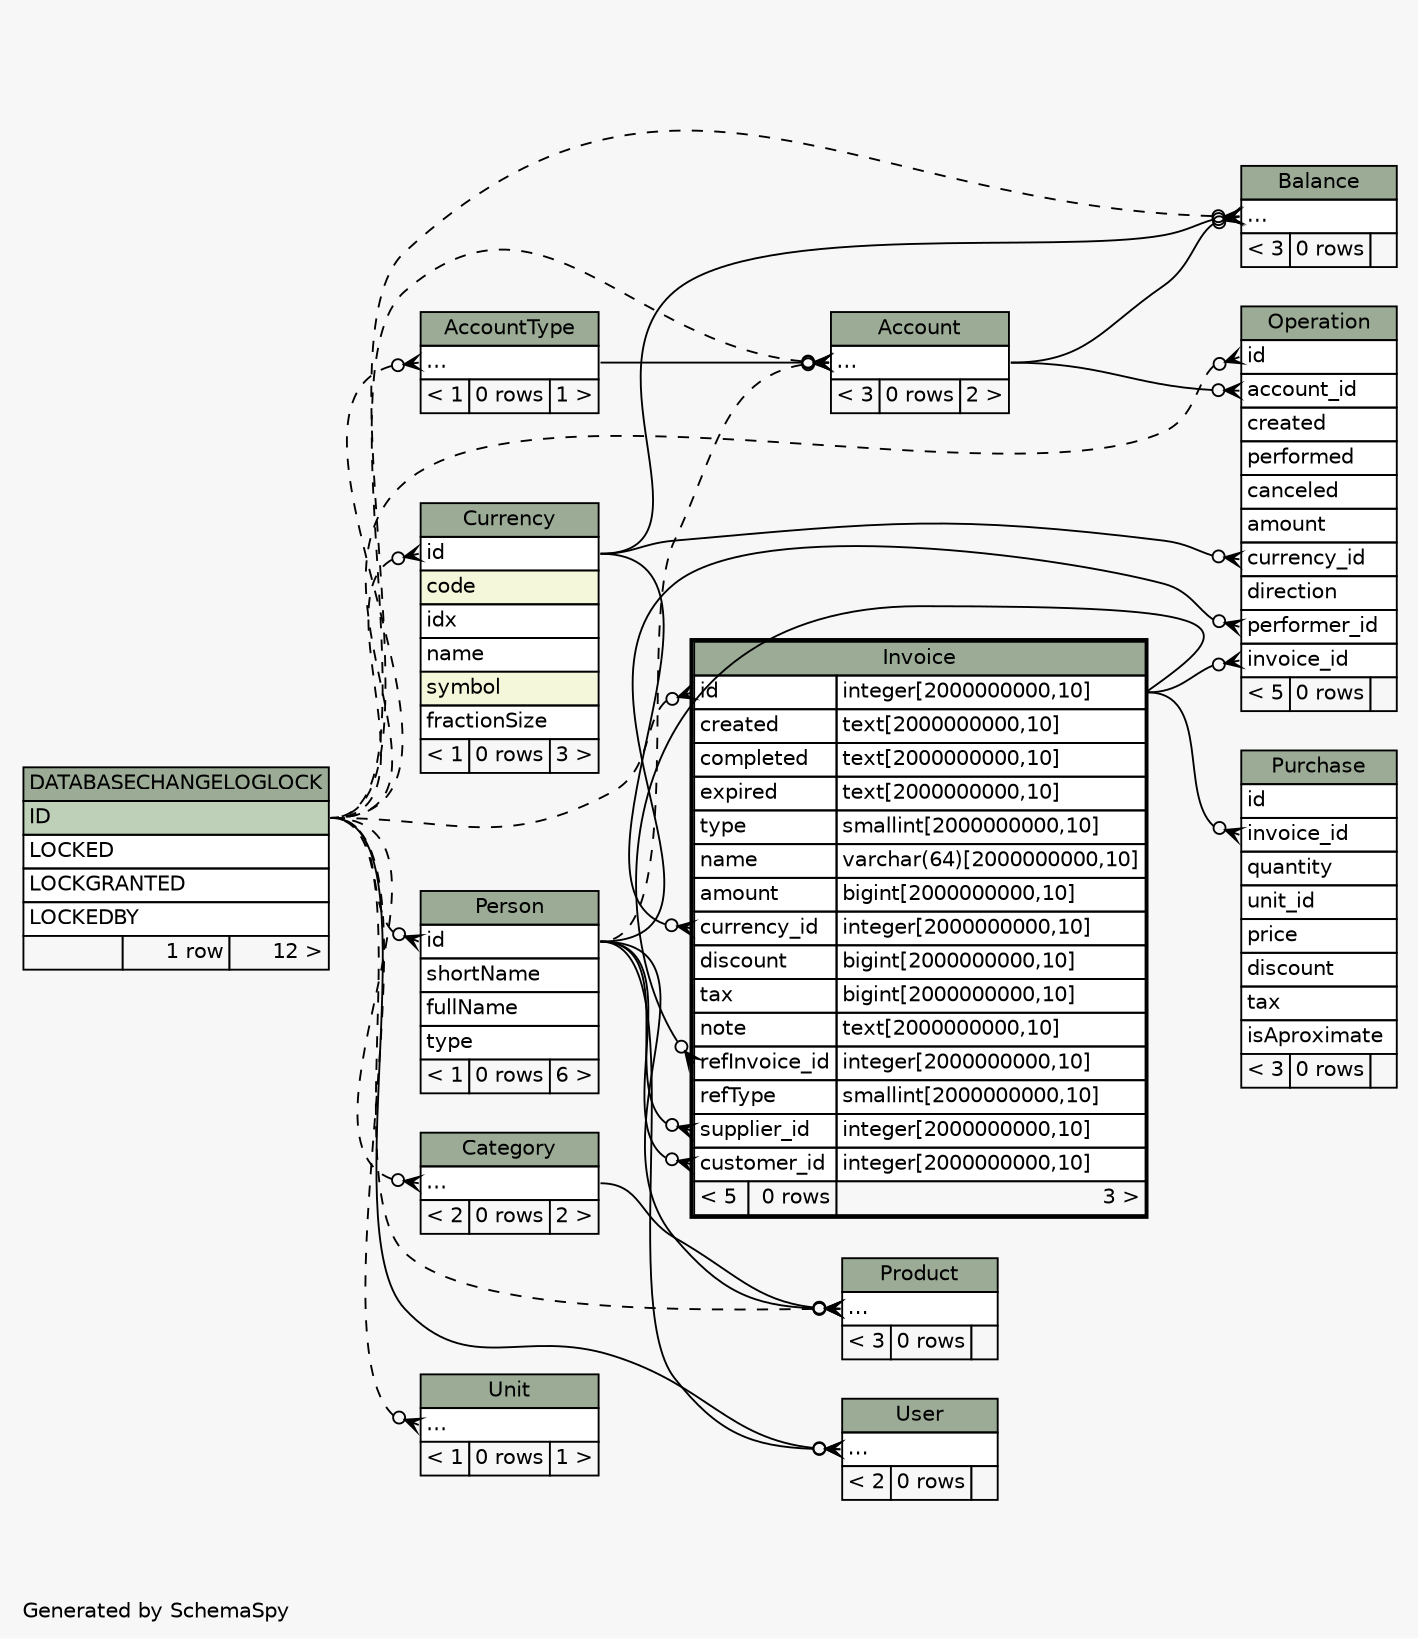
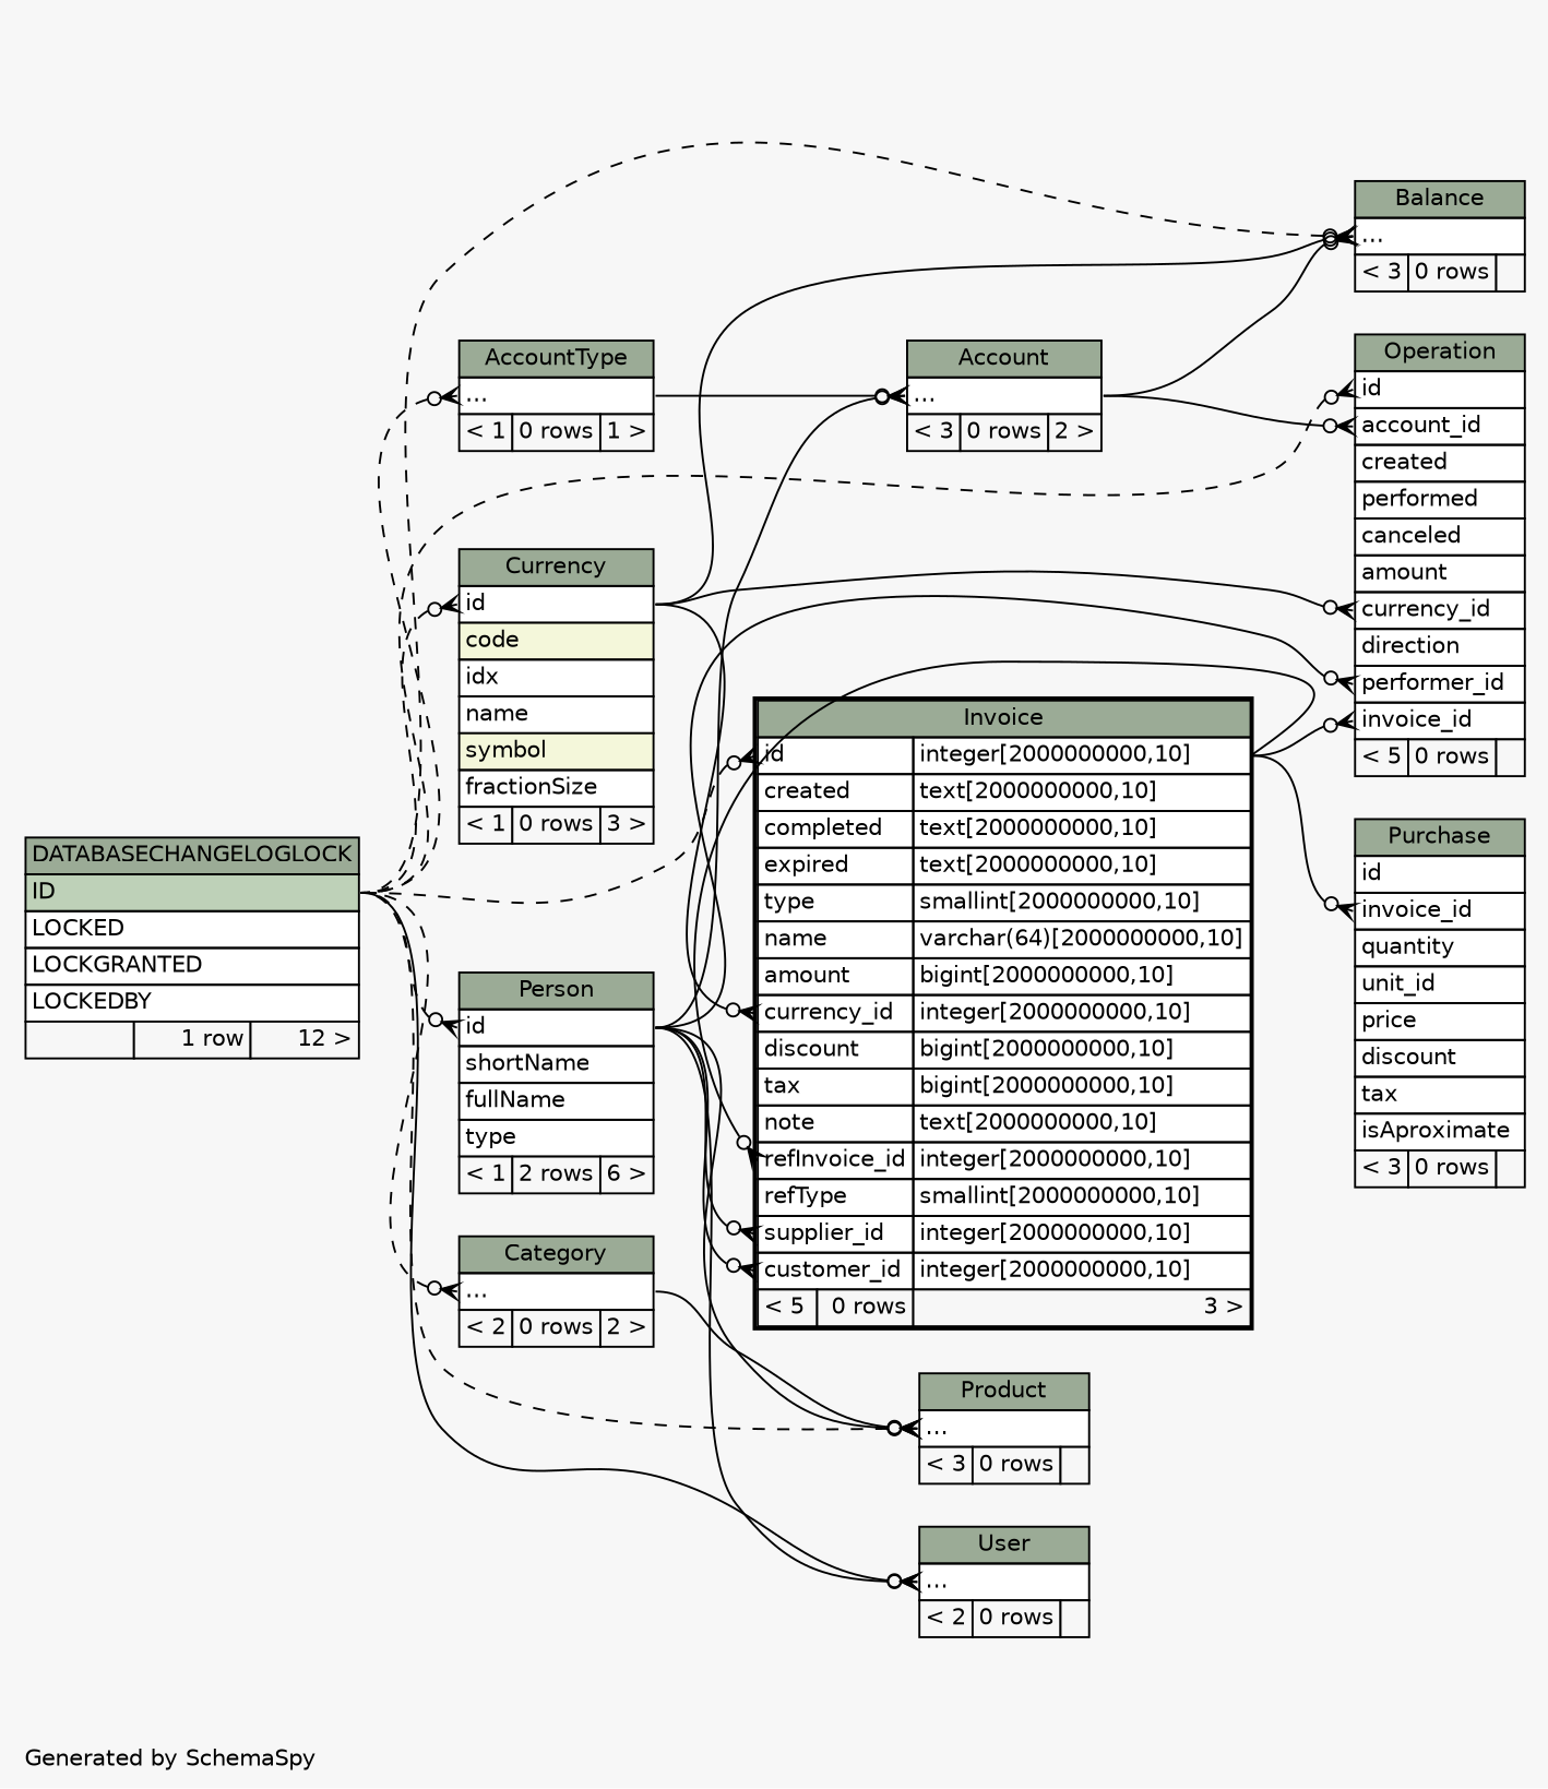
  digraph {
    bgcolor="#f7f7f7"
    fontname=Helvetica
    fontsize=11
    label="\nGenerated by SchemaSpy"
    labeljust=l
    nodesep=0.18
    rankdir=RL
    ranksep=0.46
    node [fontname=Helvetica fontsize=11 shape=plaintext]
    edge [arrowhead=none arrowsize=0.8 arrowtail=crowodot dir=back headport="ID:e" tailport="elipses:w"]
    n1 [label=<     <TABLE BORDER="0" CELLBORDER="1" CELLSPACING="0" BGCOLOR="#ffffff">       <TR><TD COLSPAN="3" BGCOLOR="#9bab96" ALIGN="CENTER">Account</TD></TR>       <TR><TD PORT="elipses" COLSPAN="3" ALIGN="LEFT">...</TD></TR>       <TR><TD ALIGN="LEFT" BGCOLOR="#f7f7f7">&lt; 3</TD><TD ALIGN="RIGHT" BGCOLOR="#f7f7f7">0 rows</TD><TD ALIGN="RIGHT" BGCOLOR="#f7f7f7">2 &gt;</TD></TR>     </TABLE>>]
    n2 [label=<     <TABLE BORDER="0" CELLBORDER="1" CELLSPACING="0" BGCOLOR="#ffffff">       <TR><TD COLSPAN="3" BGCOLOR="#9bab96" ALIGN="CENTER">DATABASECHANGELOGLOCK</TD></TR>       <TR><TD PORT="ID" COLSPAN="3" BGCOLOR="#bed1b8" ALIGN="LEFT">ID</TD></TR>       <TR><TD PORT="LOCKED" COLSPAN="3" ALIGN="LEFT">LOCKED</TD></TR>       <TR><TD PORT="LOCKGRANTED" COLSPAN="3" ALIGN="LEFT">LOCKGRANTED</TD></TR>       <TR><TD PORT="LOCKEDBY" COLSPAN="3" ALIGN="LEFT">LOCKEDBY</TD></TR>       <TR><TD ALIGN="LEFT" BGCOLOR="#f7f7f7">  </TD><TD ALIGN="RIGHT" BGCOLOR="#f7f7f7">1 row</TD><TD ALIGN="RIGHT" BGCOLOR="#f7f7f7">12 &gt;</TD></TR>     </TABLE>>]
-   n3 [label=<     <TABLE BORDER="0" CELLBORDER="1" CELLSPACING="0" BGCOLOR="#ffffff">       <TR><TD COLSPAN="3" BGCOLOR="#9bab96" ALIGN="CENTER">Person</TD></TR>       <TR><TD PORT="id" COLSPAN="3" ALIGN="LEFT">id</TD></TR>       <TR><TD PORT="shortName" COLSPAN="3" ALIGN="LEFT">shortName</TD></TR>       <TR><TD PORT="fullName" COLSPAN="3" ALIGN="LEFT">fullName</TD></TR>       <TR><TD PORT="type" COLSPAN="3" ALIGN="LEFT">type</TD></TR>       <TR><TD ALIGN="LEFT" BGCOLOR="#f7f7f7">&lt; 1</TD><TD ALIGN="RIGHT" BGCOLOR="#f7f7f7">0 rows</TD><TD ALIGN="RIGHT" BGCOLOR="#f7f7f7">6 &gt;</TD></TR>     </TABLE>>]
+   n3 [label=<     <TABLE BORDER="0" CELLBORDER="1" CELLSPACING="0" BGCOLOR="#ffffff">       <TR><TD COLSPAN="3" BGCOLOR="#9bab96" ALIGN="CENTER">Person</TD></TR>       <TR><TD PORT="id" COLSPAN="3" ALIGN="LEFT">id</TD></TR>       <TR><TD PORT="shortName" COLSPAN="3" ALIGN="LEFT">shortName</TD></TR>       <TR><TD PORT="fullName" COLSPAN="3" ALIGN="LEFT">fullName</TD></TR>       <TR><TD PORT="type" COLSPAN="3" ALIGN="LEFT">type</TD></TR>       <TR><TD ALIGN="LEFT" BGCOLOR="#f7f7f7">&lt; 1</TD><TD ALIGN="RIGHT" BGCOLOR="#f7f7f7">2 rows</TD><TD ALIGN="RIGHT" BGCOLOR="#f7f7f7">6 &gt;</TD></TR>     </TABLE>>]
    n4 [label=<     <TABLE BORDER="0" CELLBORDER="1" CELLSPACING="0" BGCOLOR="#ffffff">       <TR><TD COLSPAN="3" BGCOLOR="#9bab96" ALIGN="CENTER">AccountType</TD></TR>       <TR><TD PORT="elipses" COLSPAN="3" ALIGN="LEFT">...</TD></TR>       <TR><TD ALIGN="LEFT" BGCOLOR="#f7f7f7">&lt; 1</TD><TD ALIGN="RIGHT" BGCOLOR="#f7f7f7">0 rows</TD><TD ALIGN="RIGHT" BGCOLOR="#f7f7f7">1 &gt;</TD></TR>     </TABLE>>]
    n5 [label=<     <TABLE BORDER="0" CELLBORDER="1" CELLSPACING="0" BGCOLOR="#ffffff">       <TR><TD COLSPAN="3" BGCOLOR="#9bab96" ALIGN="CENTER">Balance</TD></TR>       <TR><TD PORT="elipses" COLSPAN="3" ALIGN="LEFT">...</TD></TR>       <TR><TD ALIGN="LEFT" BGCOLOR="#f7f7f7">&lt; 3</TD><TD ALIGN="RIGHT" BGCOLOR="#f7f7f7">0 rows</TD><TD ALIGN="RIGHT" BGCOLOR="#f7f7f7">  </TD></TR>     </TABLE>>]
    n6 [label=<     <TABLE BORDER="0" CELLBORDER="1" CELLSPACING="0" BGCOLOR="#ffffff">       <TR><TD COLSPAN="3" BGCOLOR="#9bab96" ALIGN="CENTER">Currency</TD></TR>       <TR><TD PORT="id" COLSPAN="3" ALIGN="LEFT">id</TD></TR>       <TR><TD PORT="code" COLSPAN="3" BGCOLOR="#f4f7da" ALIGN="LEFT">code</TD></TR>       <TR><TD PORT="idx" COLSPAN="3" ALIGN="LEFT">idx</TD></TR>       <TR><TD PORT="name" COLSPAN="3" ALIGN="LEFT">name</TD></TR>       <TR><TD PORT="symbol" COLSPAN="3" BGCOLOR="#f4f7da" ALIGN="LEFT">symbol</TD></TR>       <TR><TD PORT="fractionSize" COLSPAN="3" ALIGN="LEFT">fractionSize</TD></TR>       <TR><TD ALIGN="LEFT" BGCOLOR="#f7f7f7">&lt; 1</TD><TD ALIGN="RIGHT" BGCOLOR="#f7f7f7">0 rows</TD><TD ALIGN="RIGHT" BGCOLOR="#f7f7f7">3 &gt;</TD></TR>     </TABLE>>]
    n7 [label=<     <TABLE BORDER="0" CELLBORDER="1" CELLSPACING="0" BGCOLOR="#ffffff">       <TR><TD COLSPAN="3" BGCOLOR="#9bab96" ALIGN="CENTER">Category</TD></TR>       <TR><TD PORT="elipses" COLSPAN="3" ALIGN="LEFT">...</TD></TR>       <TR><TD ALIGN="LEFT" BGCOLOR="#f7f7f7">&lt; 2</TD><TD ALIGN="RIGHT" BGCOLOR="#f7f7f7">0 rows</TD><TD ALIGN="RIGHT" BGCOLOR="#f7f7f7">2 &gt;</TD></TR>     </TABLE>>]
    n8 [label=<     <TABLE BORDER="2" CELLBORDER="1" CELLSPACING="0" BGCOLOR="#ffffff">       <TR><TD COLSPAN="3" BGCOLOR="#9bab96" ALIGN="CENTER">Invoice</TD></TR>       <TR><TD PORT="id" COLSPAN="2" ALIGN="LEFT">id</TD><TD PORT="id.type" ALIGN="LEFT">integer[2000000000,10]</TD></TR>       <TR><TD PORT="created" COLSPAN="2" ALIGN="LEFT">created</TD><TD PORT="created.type" ALIGN="LEFT">text[2000000000,10]</TD></TR>       <TR><TD PORT="completed" COLSPAN="2" ALIGN="LEFT">completed</TD><TD PORT="completed.type" ALIGN="LEFT">text[2000000000,10]</TD></TR>       <TR><TD PORT="expired" COLSPAN="2" ALIGN="LEFT">expired</TD><TD PORT="expired.type" ALIGN="LEFT">text[2000000000,10]</TD></TR>       <TR><TD PORT="type" COLSPAN="2" ALIGN="LEFT">type</TD><TD PORT="type.type" ALIGN="LEFT">smallint[2000000000,10]</TD></TR>       <TR><TD PORT="name" COLSPAN="2" ALIGN="LEFT">name</TD><TD PORT="name.type" ALIGN="LEFT">varchar(64)[2000000000,10]</TD></TR>       <TR><TD PORT="amount" COLSPAN="2" ALIGN="LEFT">amount</TD><TD PORT="amount.type" ALIGN="LEFT">bigint[2000000000,10]</TD></TR>       <TR><TD PORT="currency_id" COLSPAN="2" ALIGN="LEFT">currency_id</TD><TD PORT="currency_id.type" ALIGN="LEFT">integer[2000000000,10]</TD></TR>       <TR><TD PORT="discount" COLSPAN="2" ALIGN="LEFT">discount</TD><TD PORT="discount.type" ALIGN="LEFT">bigint[2000000000,10]</TD></TR>       <TR><TD PORT="tax" COLSPAN="2" ALIGN="LEFT">tax</TD><TD PORT="tax.type" ALIGN="LEFT">bigint[2000000000,10]</TD></TR>       <TR><TD PORT="note" COLSPAN="2" ALIGN="LEFT">note</TD><TD PORT="note.type" ALIGN="LEFT">text[2000000000,10]</TD></TR>       <TR><TD PORT="refInvoice_id" COLSPAN="2" ALIGN="LEFT">refInvoice_id</TD><TD PORT="refInvoice_id.type" ALIGN="LEFT">integer[2000000000,10]</TD></TR>       <TR><TD PORT="refType" COLSPAN="2" ALIGN="LEFT">refType</TD><TD PORT="refType.type" ALIGN="LEFT">smallint[2000000000,10]</TD></TR>       <TR><TD PORT="supplier_id" COLSPAN="2" ALIGN="LEFT">supplier_id</TD><TD PORT="supplier_id.type" ALIGN="LEFT">integer[2000000000,10]</TD></TR>       <TR><TD PORT="customer_id" COLSPAN="2" ALIGN="LEFT">customer_id</TD><TD PORT="customer_id.type" ALIGN="LEFT">integer[2000000000,10]</TD></TR>       <TR><TD ALIGN="LEFT" BGCOLOR="#f7f7f7">&lt; 5</TD><TD ALIGN="RIGHT" BGCOLOR="#f7f7f7">0 rows</TD><TD ALIGN="RIGHT" BGCOLOR="#f7f7f7">3 &gt;</TD></TR>     </TABLE>>]
    n9 [label=<     <TABLE BORDER="0" CELLBORDER="1" CELLSPACING="0" BGCOLOR="#ffffff">       <TR><TD COLSPAN="3" BGCOLOR="#9bab96" ALIGN="CENTER">Operation</TD></TR>       <TR><TD PORT="id" COLSPAN="3" ALIGN="LEFT">id</TD></TR>       <TR><TD PORT="account_id" COLSPAN="3" ALIGN="LEFT">account_id</TD></TR>       <TR><TD PORT="created" COLSPAN="3" ALIGN="LEFT">created</TD></TR>       <TR><TD PORT="performed" COLSPAN="3" ALIGN="LEFT">performed</TD></TR>       <TR><TD PORT="canceled" COLSPAN="3" ALIGN="LEFT">canceled</TD></TR>       <TR><TD PORT="amount" COLSPAN="3" ALIGN="LEFT">amount</TD></TR>       <TR><TD PORT="currency_id" COLSPAN="3" ALIGN="LEFT">currency_id</TD></TR>       <TR><TD PORT="direction" COLSPAN="3" ALIGN="LEFT">direction</TD></TR>       <TR><TD PORT="performer_id" COLSPAN="3" ALIGN="LEFT">performer_id</TD></TR>       <TR><TD PORT="invoice_id" COLSPAN="3" ALIGN="LEFT">invoice_id</TD></TR>       <TR><TD ALIGN="LEFT" BGCOLOR="#f7f7f7">&lt; 5</TD><TD ALIGN="RIGHT" BGCOLOR="#f7f7f7">0 rows</TD><TD ALIGN="RIGHT" BGCOLOR="#f7f7f7">  </TD></TR>     </TABLE>>]
    n10 [label=<     <TABLE BORDER="0" CELLBORDER="1" CELLSPACING="0" BGCOLOR="#ffffff">       <TR><TD COLSPAN="3" BGCOLOR="#9bab96" ALIGN="CENTER">Product</TD></TR>       <TR><TD PORT="elipses" COLSPAN="3" ALIGN="LEFT">...</TD></TR>       <TR><TD ALIGN="LEFT" BGCOLOR="#f7f7f7">&lt; 3</TD><TD ALIGN="RIGHT" BGCOLOR="#f7f7f7">0 rows</TD><TD ALIGN="RIGHT" BGCOLOR="#f7f7f7">  </TD></TR>     </TABLE>>]
    n11 [label=<     <TABLE BORDER="0" CELLBORDER="1" CELLSPACING="0" BGCOLOR="#ffffff">       <TR><TD COLSPAN="3" BGCOLOR="#9bab96" ALIGN="CENTER">Purchase</TD></TR>       <TR><TD PORT="id" COLSPAN="3" ALIGN="LEFT">id</TD></TR>       <TR><TD PORT="invoice_id" COLSPAN="3" ALIGN="LEFT">invoice_id</TD></TR>       <TR><TD PORT="quantity" COLSPAN="3" ALIGN="LEFT">quantity</TD></TR>       <TR><TD PORT="unit_id" COLSPAN="3" ALIGN="LEFT">unit_id</TD></TR>       <TR><TD PORT="price" COLSPAN="3" ALIGN="LEFT">price</TD></TR>       <TR><TD PORT="discount" COLSPAN="3" ALIGN="LEFT">discount</TD></TR>       <TR><TD PORT="tax" COLSPAN="3" ALIGN="LEFT">tax</TD></TR>       <TR><TD PORT="isAproximate" COLSPAN="3" ALIGN="LEFT">isAproximate</TD></TR>       <TR><TD ALIGN="LEFT" BGCOLOR="#f7f7f7">&lt; 3</TD><TD ALIGN="RIGHT" BGCOLOR="#f7f7f7">0 rows</TD><TD ALIGN="RIGHT" BGCOLOR="#f7f7f7">  </TD></TR>     </TABLE>>]
-   n12 [label=<     <TABLE BORDER="0" CELLBORDER="1" CELLSPACING="0" BGCOLOR="#ffffff">       <TR><TD COLSPAN="3" BGCOLOR="#9bab96" ALIGN="CENTER">Unit</TD></TR>       <TR><TD PORT="elipses" COLSPAN="3" ALIGN="LEFT">...</TD></TR>       <TR><TD ALIGN="LEFT" BGCOLOR="#f7f7f7">&lt; 1</TD><TD ALIGN="RIGHT" BGCOLOR="#f7f7f7">0 rows</TD><TD ALIGN="RIGHT" BGCOLOR="#f7f7f7">1 &gt;</TD></TR>     </TABLE>>]
    n13 [label=<     <TABLE BORDER="0" CELLBORDER="1" CELLSPACING="0" BGCOLOR="#ffffff">       <TR><TD COLSPAN="3" BGCOLOR="#9bab96" ALIGN="CENTER">User</TD></TR>       <TR><TD PORT="elipses" COLSPAN="3" ALIGN="LEFT">...</TD></TR>       <TR><TD ALIGN="LEFT" BGCOLOR="#f7f7f7">&lt; 2</TD><TD ALIGN="RIGHT" BGCOLOR="#f7f7f7">0 rows</TD><TD ALIGN="RIGHT" BGCOLOR="#f7f7f7">  </TD></TR>     </TABLE>>]
-   n1 -> n2 [style=dashed]
-   n1 -> n3 [headport="id:e" style=dashed]
+   n1 -> n3 [headport="id:e"]
    n1 -> n4 [headport="elipses:e"]
    n3 -> n2 [style=dashed tailport="id:w"]
    n4 -> n2 [style=dashed]
    n5 -> n1 [headport="elipses:e"]
    n5 -> n2 [style=dashed]
    n5 -> n6 [headport="id:e"]
    n6 -> n2 [style=dashed tailport="id:w"]
    n7 -> n2 [style=dashed]
    n8 -> n2 [style=dashed tailport="id:w"]
    n8 -> n3 [headport="id:e" tailport="customer_id:w"]
    n8 -> n3 [headport="id:e" tailport="supplier_id:w"]
    n8 -> n6 [headport="id:e" tailport="currency_id:w"]
    n8 -> n8 [headport="id.type:e" tailport="refInvoice_id:w"]
    n9 -> n1 [headport="elipses:e" tailport="account_id:w"]
    n9 -> n2 [style=dashed tailport="id:w"]
    n9 -> n3 [headport="id:e" tailport="performer_id:w"]
    n9 -> n6 [headport="id:e" tailport="currency_id:w"]
    n9 -> n8 [headport="id.type:e" tailport="invoice_id:w"]
    n10 -> n2 [style=dashed]
    n10 -> n3 [headport="id:e"]
    n10 -> n7 [headport="elipses:e"]
    n11 -> n8 [headport="id.type:e" tailport="invoice_id:w"]
-   n12 -> n2 [style=dashed]
    n13 -> n2 [style=solid]
    n13 -> n3 [headport="id:e"]
  }
